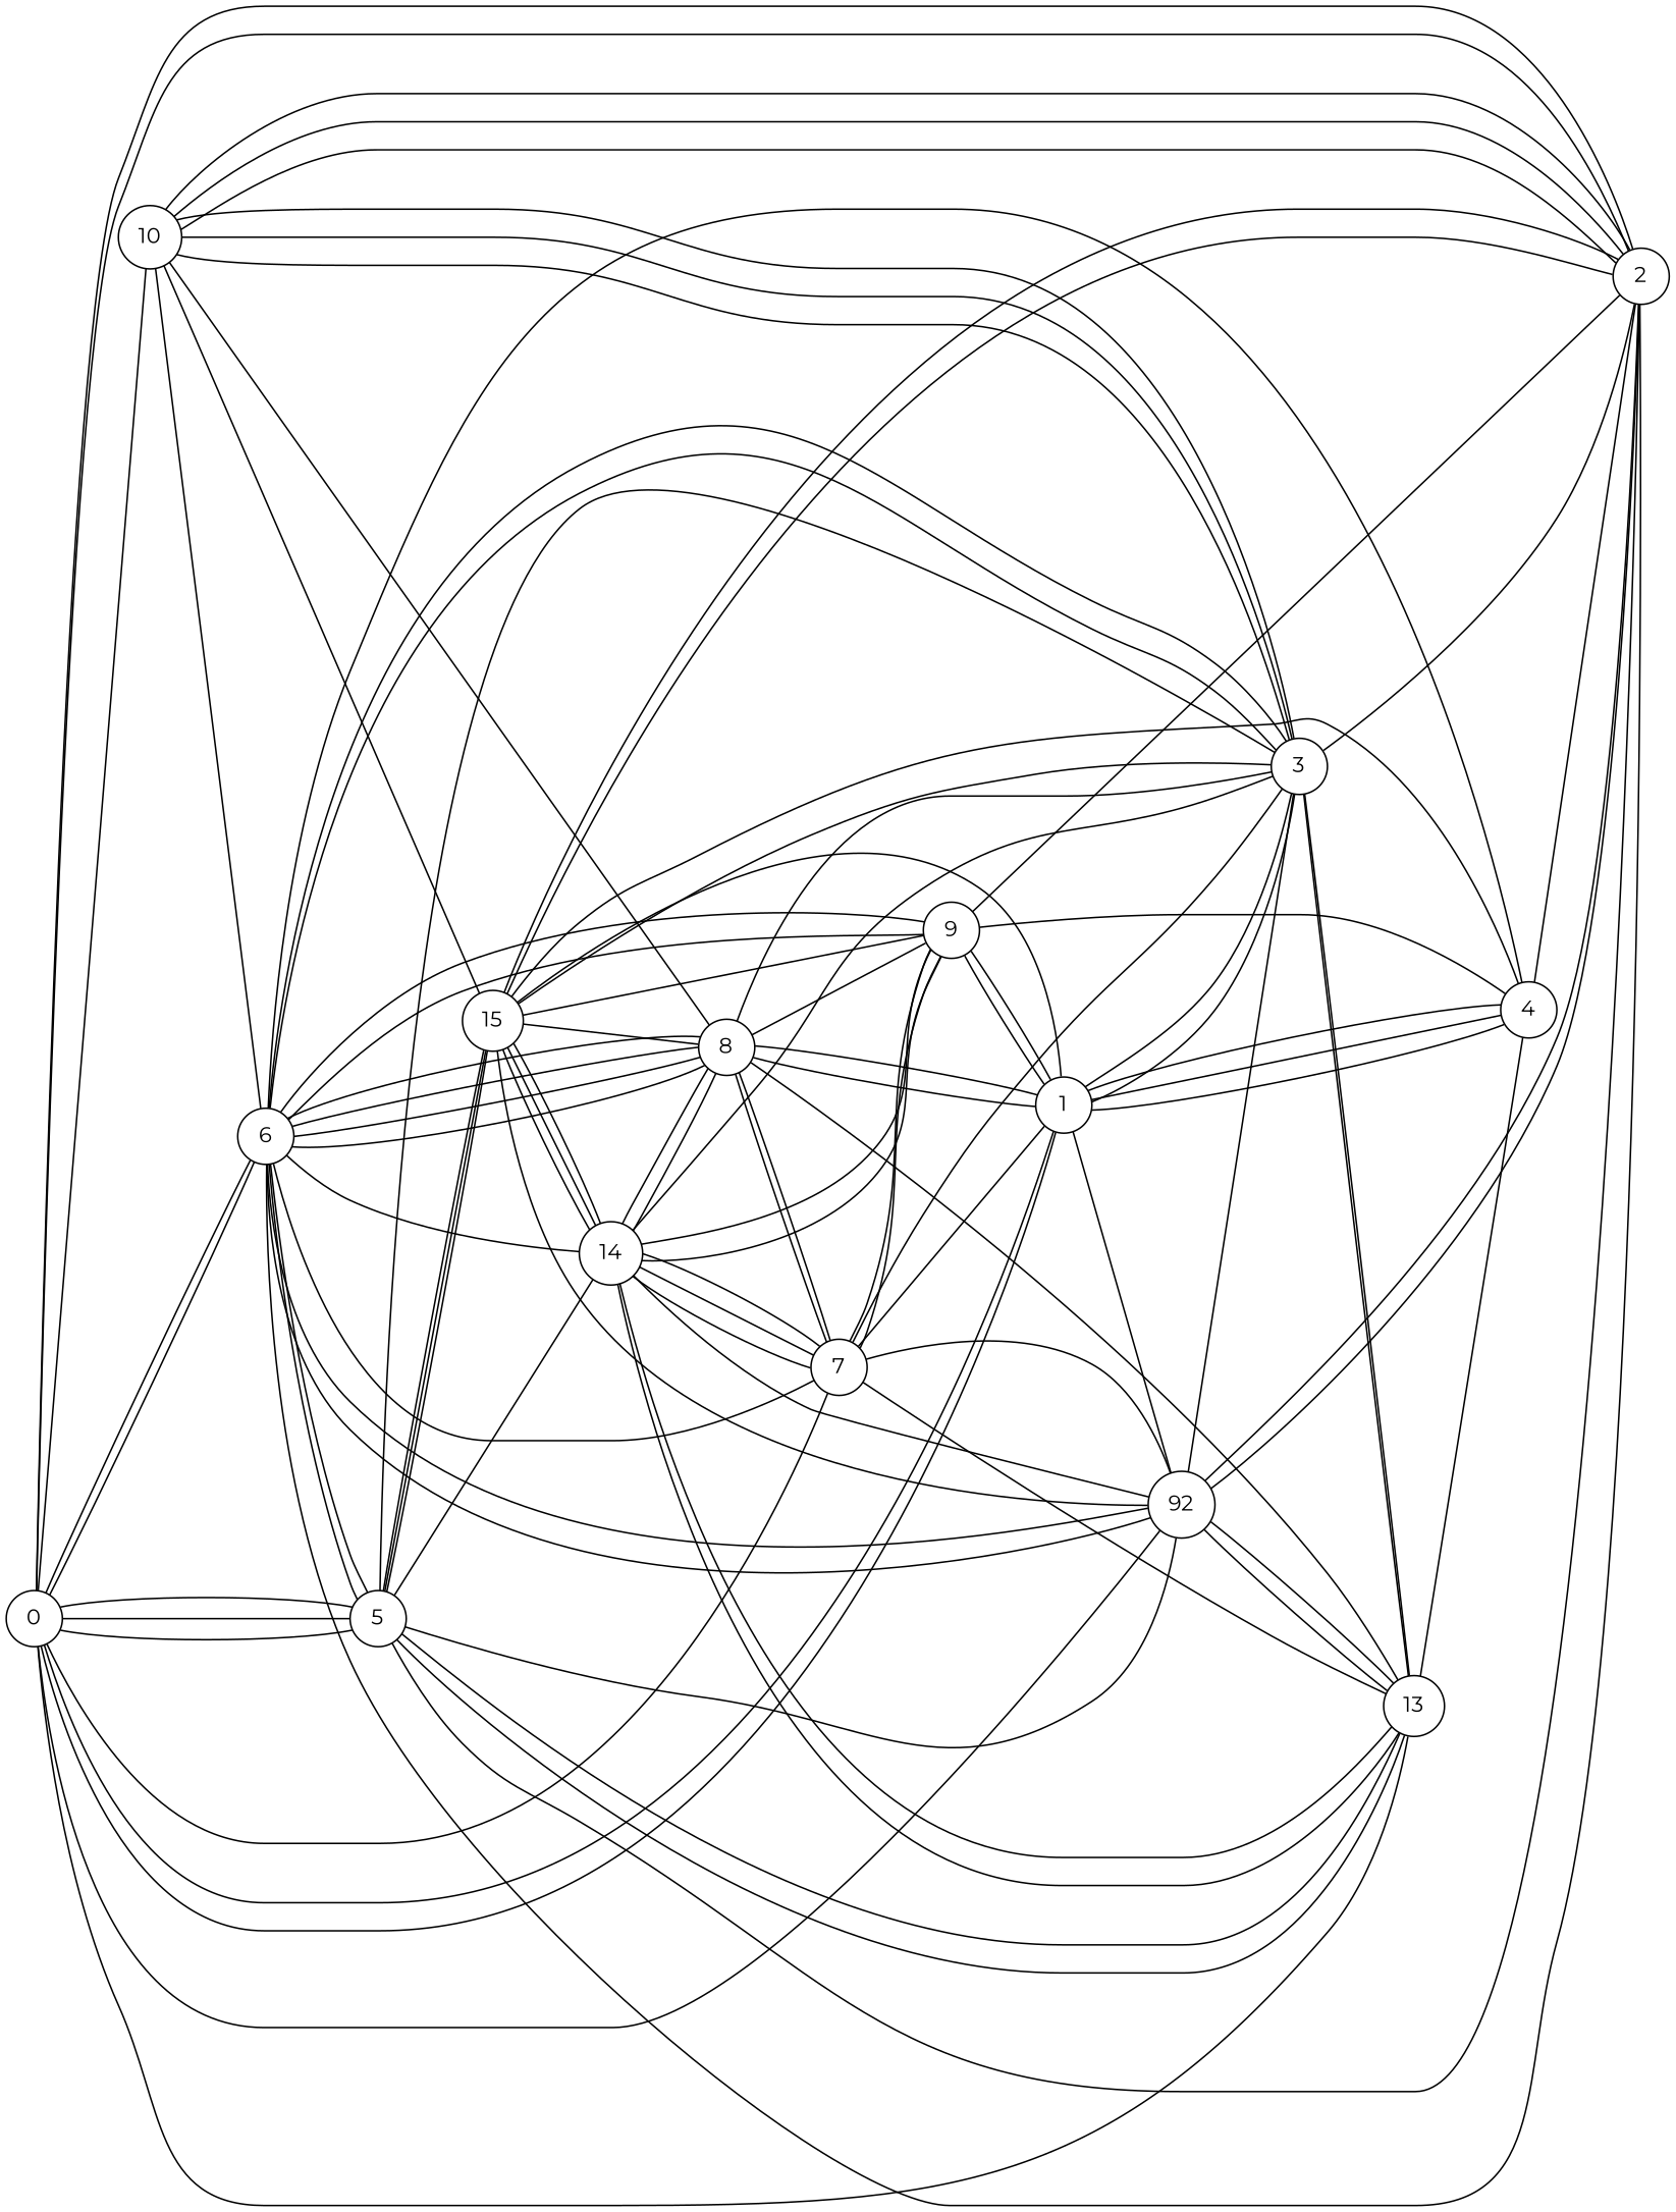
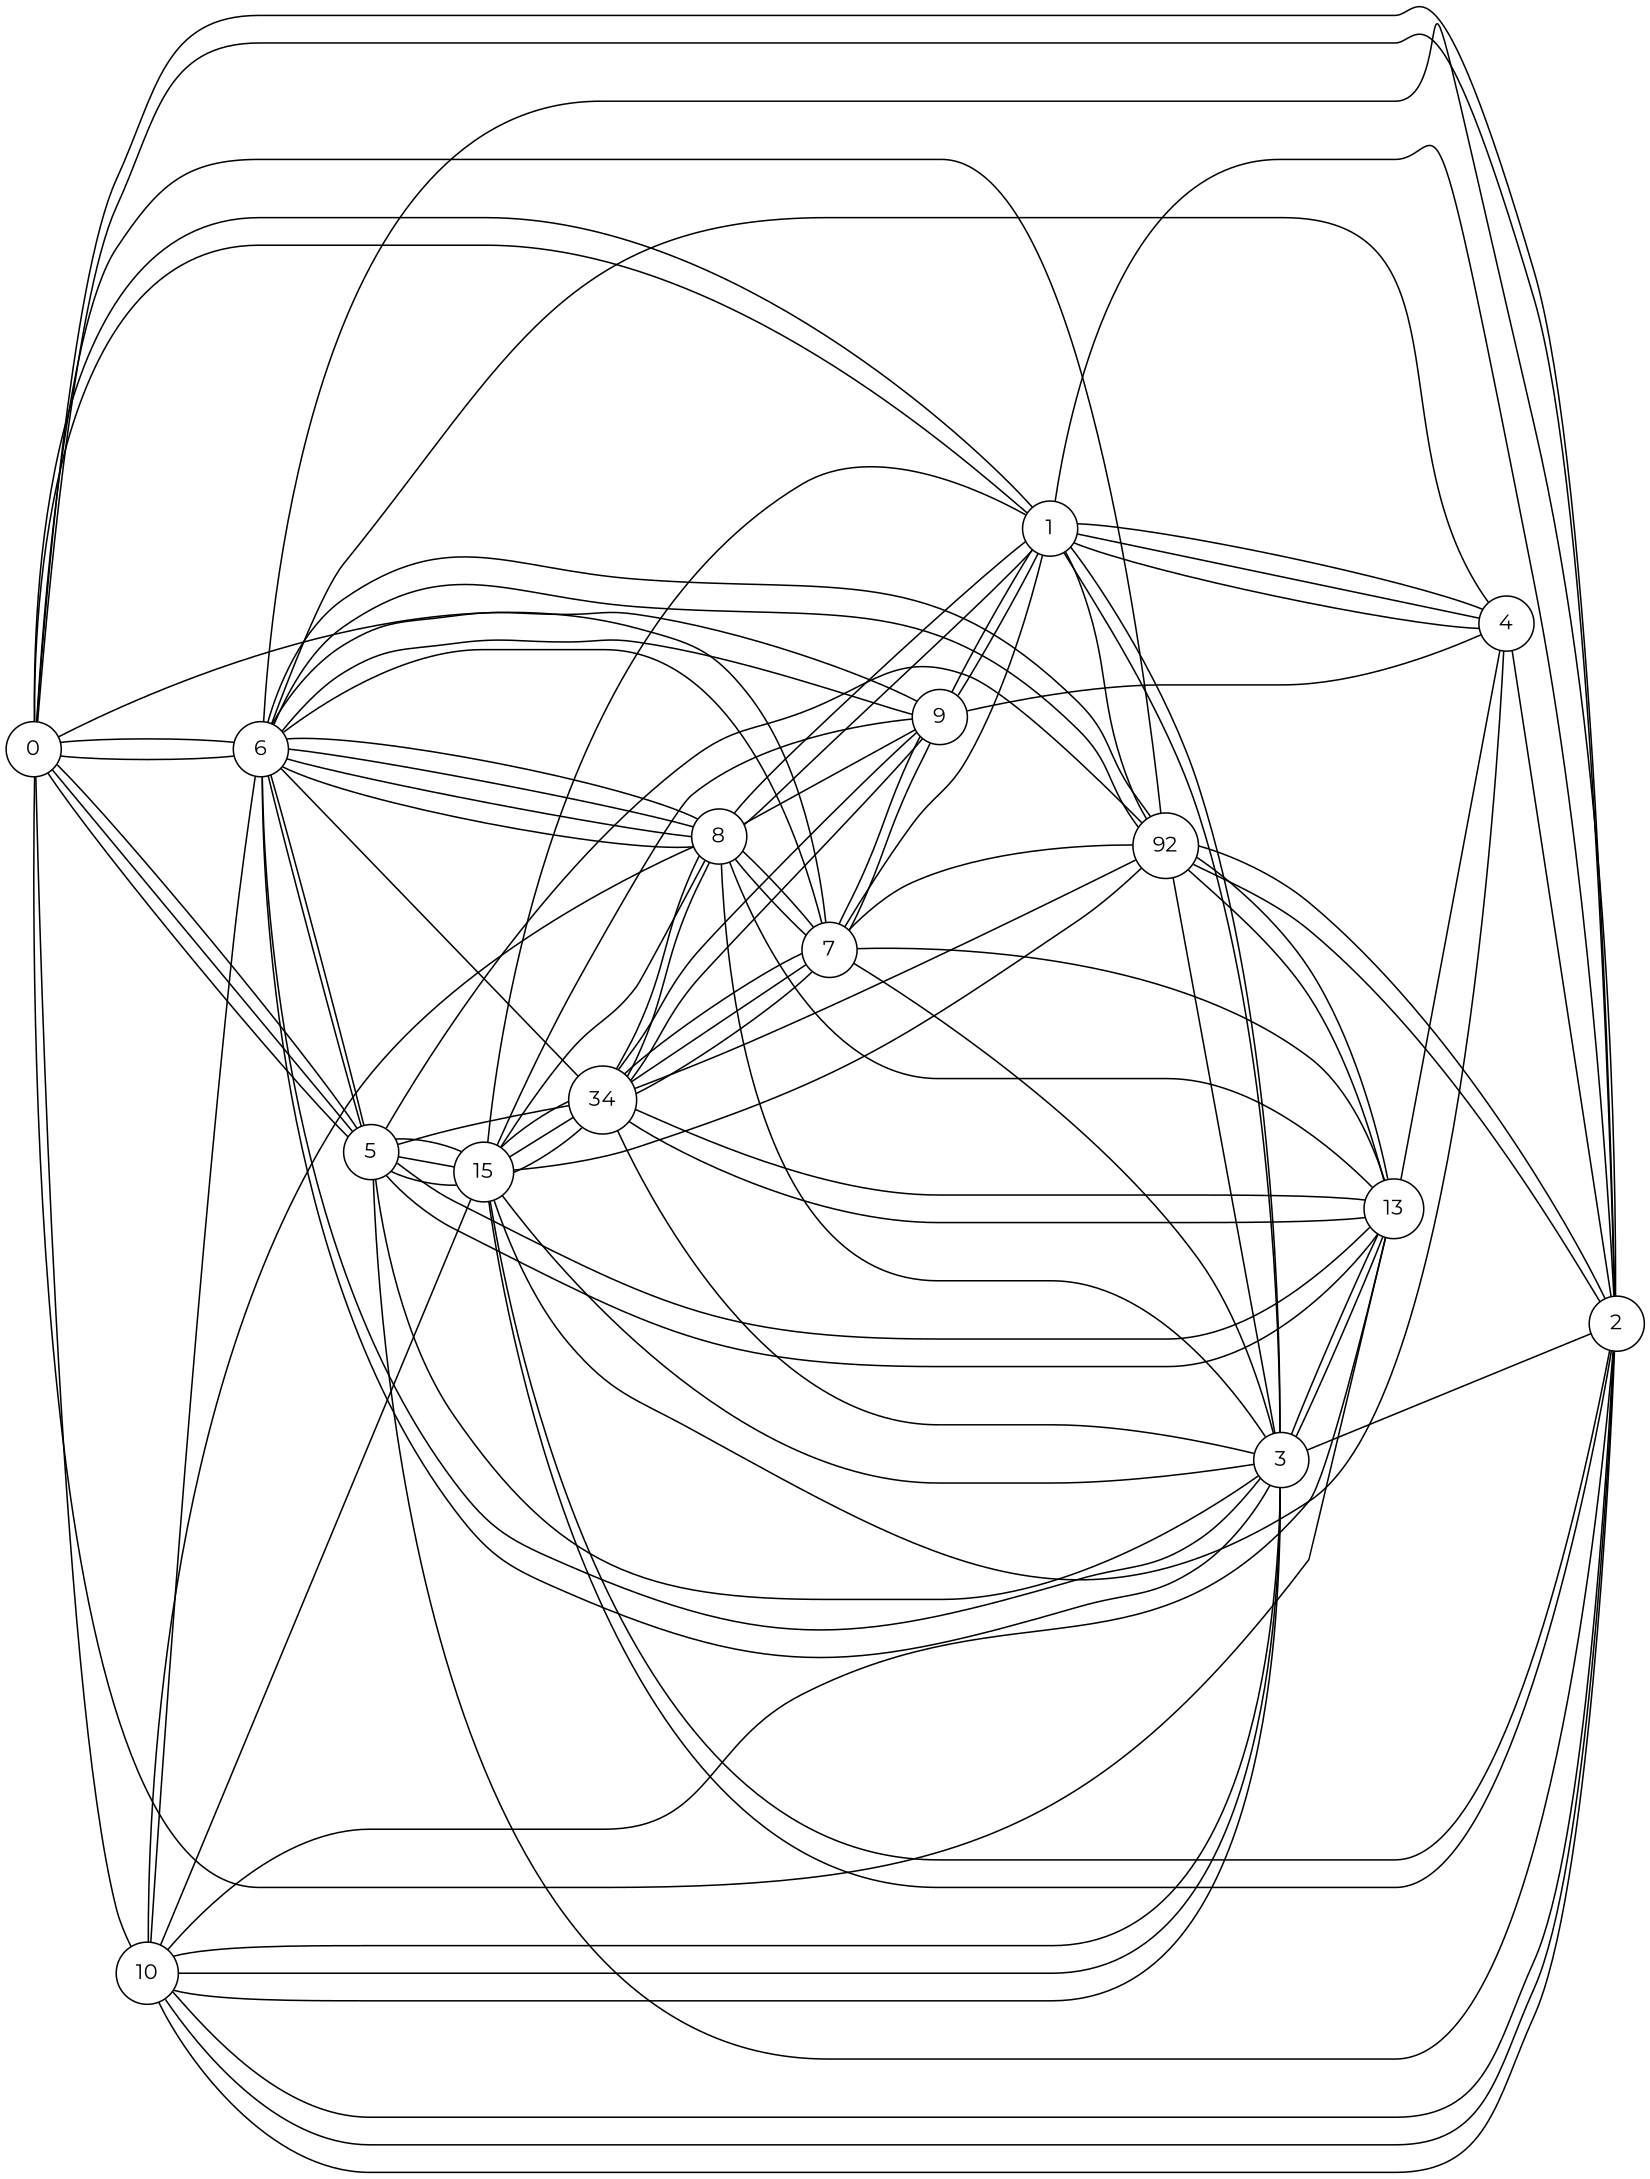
  graph {
    fontname=Montserrat
    rankdir=LR
    node [fontname=Montserrat shape=circle]
    edge [fontname=Montserrat]
    0
    10
    1
    n4 [label=92]
    6
    2
    8
    3
    13
    9
    7
    4
-   14
+   14 [label=34]
    5
    n15 [label=15]
    0 -- 10
    0 -- 1
    0 -- 1
    0 -- n4
    0 -- 6
    0 -- 2
    10 -- 6
    10 -- 2
    10 -- 2
    10 -- 8
    10 -- 3
+   10 -- 13
    1 -- n4
    1 -- 8
    1 -- 8
    1 -- 3
    1 -- 9
    1 -- 7
    1 -- 4
    n4 -- 6
    n4 -- 6
    n4 -- 2
    n4 -- 3
    n4 -- 13
    n4 -- 7
    n4 -- 14
    6 -- 0
    6 -- 2
    6 -- 8
    6 -- 8
    6 -- 8
    6 -- 3
    6 -- 9
    6 -- 7
    6 -- 4
    6 -- 14
    6 -- 5
    2 -- 0
    2 -- 10
    2 -- n4
-   2 -- 9
+   2 -- 1
    2 -- n15
    8 -- 6
    8 -- 3
    8 -- 13
    8 -- 9
    8 -- 7
    8 -- 7
    8 -- 14
    8 -- n15
    3 -- 10
    3 -- 10
    3 -- 1
    3 -- 6
    3 -- 2
    3 -- 13
    3 -- 13
    3 -- 7
    13 -- 0
    13 -- n4
    13 -- 4
    13 -- 14
    13 -- 14
    9 -- 1
    9 -- 6
    9 -- 4
    9 -- 14
    7 -- 0
    7 -- 13
    7 -- 9
    7 -- 9
    7 -- 14
    4 -- 1
    4 -- 1
    4 -- 2
    4 -- n15
    14 -- 8
    14 -- 3
    14 -- 9
    14 -- 7
    14 -- 7
    14 -- 5
    14 -- n15
    5 -- 0
    5 -- 0
    5 -- 0
    5 -- n4
    5 -- 6
    5 -- 2
    5 -- 3
    5 -- 13
    5 -- 13
    5 -- n15
    n15 -- 10
    n15 -- 1
    n15 -- n4
    n15 -- 2
    n15 -- 3
    n15 -- 9
    n15 -- 14
    n15 -- 14
    n15 -- 5
    n15 -- 5
  }
